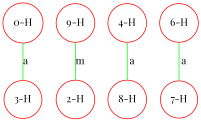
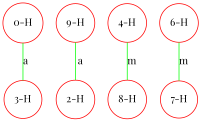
  graph {
    fontname="Playfair Display"
    node [color=red fontname="Playfair Display" shape=circle]
    edge [color=green fontname="Playfair Display"]
    n1 [label="0-H"]
    n2 [label="3-H"]
    n3 [label="9-H"]
    n4 [label="2-H"]
    n5 [label="4-H"]
    n6 [label="8-H"]
    n7 [label="6-H"]
    n8 [label="7-H"]
    n1 -- n2 [label=a]
-   n3 -- n4 [label=m]
-   n5 -- n6 [label=a]
-   n7 -- n8 [label=a]
+   n3 -- n4 [label=a]
+   n5 -- n6 [label=m]
+   n7 -- n8 [label=m]
  }
